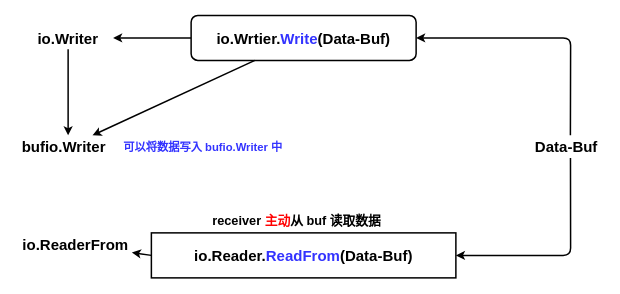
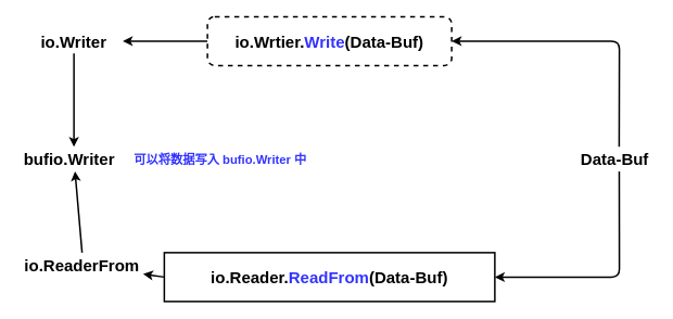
  <mxCell id="0" />
  <mxCell id="1" parent="0" />
  <mxCell id="2" style="edgeStyle=none;html=1;entryX=0;entryY=0.5;entryDx=0;entryDy=0;strokeWidth=2;startArrow=classic;startFill=1;endArrow=none;endFill=0;" edge="1" parent="1" source="3" target="6"><mxGeometry relative="1" as="geometry" /></mxCell>
  <mxCell id="3" value="io.Writer" style="text;html=1;strokeColor=none;fillColor=none;align=center;verticalAlign=middle;whiteSpace=wrap;rounded=0;fontStyle=1;fontSize=20;" vertex="1" parent="1"><mxGeometry x="30" y="35" width="120" height="30" as="geometry" /></mxCell>
  <mxCell id="4" value="Data-Buf" style="text;html=1;align=center;verticalAlign=middle;resizable=0;points=[];autosize=1;strokeColor=none;fillColor=none;fontStyle=1;fontSize=20;" vertex="1" parent="1"><mxGeometry x="704" y="180" width="100" height="30" as="geometry" /></mxCell>
  <mxCell id="5" style="edgeStyle=none;html=1;entryX=0.557;entryY=-0.003;entryDx=0;entryDy=0;entryPerimeter=0;strokeWidth=2;startArrow=classic;startFill=1;endArrow=none;endFill=0;" edge="1" parent="1" source="6" target="4"><mxGeometry relative="1" as="geometry"><Array as="points"><mxPoint x="760" y="50" /></Array></mxGeometry></mxCell>
- <mxCell id="6" value="&lt;b&gt;io.Wrtier.&lt;font color=&quot;#3333ff&quot;&gt;Write&lt;/font&gt;(Data-Buf)&lt;/b&gt;" style="rounded=1;whiteSpace=wrap;html=1;fontSize=20;strokeWidth=2;" vertex="1" parent="1"><mxGeometry x="254" y="20" width="300" height="60" as="geometry" /></mxCell>
+ <mxCell id="6" value="&lt;b&gt;io.Wrtier.&lt;font color=&quot;#3333ff&quot;&gt;Write&lt;/font&gt;(Data-Buf)&lt;/b&gt;" style="rounded=1;whiteSpace=wrap;html=1;fontSize=20;strokeWidth=2;dashed=1;" vertex="1" parent="1"><mxGeometry x="254" y="20" width="300" height="60" as="geometry" /></mxCell>
  <mxCell id="7" style="edgeStyle=none;html=1;entryX=0.558;entryY=1.006;entryDx=0;entryDy=0;entryPerimeter=0;strokeWidth=2;startArrow=classic;startFill=1;endArrow=none;endFill=0;" edge="1" parent="1" source="8" target="4"><mxGeometry relative="1" as="geometry"><Array as="points"><mxPoint x="760" y="340" /></Array></mxGeometry></mxCell>
  <mxCell id="8" value="&lt;b&gt;io.Reader.&lt;font color=&quot;#3333ff&quot;&gt;ReadFrom&lt;/font&gt;(Data-Buf)&lt;/b&gt;" style="whiteSpace=wrap;html=1;fontSize=20;strokeWidth=2;rounded=0;" vertex="1" parent="1"><mxGeometry x="201" y="310" width="406" height="60" as="geometry" /></mxCell>
  <mxCell id="9" style="edgeStyle=none;html=1;entryX=0;entryY=0.5;entryDx=0;entryDy=0;strokeWidth=2;startArrow=classic;startFill=1;endArrow=none;endFill=0;" edge="1" parent="1" source="10" target="8"><mxGeometry relative="1" as="geometry" /></mxCell>
  <mxCell id="10" value="io.ReaderFrom" style="text;html=1;strokeColor=none;fillColor=none;align=center;verticalAlign=middle;whiteSpace=wrap;rounded=0;fontStyle=1;fontSize=20;" vertex="1" parent="1"><mxGeometry x="25" y="310" width="150" height="30" as="geometry" /></mxCell>
  <mxCell id="11" style="edgeStyle=none;html=1;entryX=0.5;entryY=1;entryDx=0;entryDy=0;strokeWidth=2;startArrow=classic;startFill=1;endArrow=none;endFill=0;" edge="1" parent="1" source="13" target="3"><mxGeometry relative="1" as="geometry" /></mxCell>
- <mxCell id="12" style="edgeStyle=none;html=1;strokeWidth=2;startArrow=classic;startFill=1;endArrow=none;endFill=0;" edge="1" parent="1" source="13" target="6"><mxGeometry relative="1" as="geometry" /></mxCell>
+ <mxCell id="12" style="edgeStyle=none;html=1;entryX=0.5;entryY=0;entryDx=0;entryDy=0;strokeWidth=2;startArrow=classic;startFill=1;endArrow=none;endFill=0;" edge="1" parent="1" source="13" target="10"><mxGeometry relative="1" as="geometry" /></mxCell>
  <mxCell id="13" value="bufio.Writer&amp;nbsp;&amp;nbsp;" style="text;html=1;strokeColor=none;fillColor=none;align=center;verticalAlign=middle;whiteSpace=wrap;rounded=0;fontStyle=1;fontSize=20;" vertex="1" parent="1"><mxGeometry x="20" y="180" width="140" height="30" as="geometry" /></mxCell>
- <mxCell id="14" value="receiver &lt;font color=&quot;#ff0000&quot;&gt;主动&lt;/font&gt;从 buf 读取数据" style="text;html=1;strokeColor=none;fillColor=none;align=center;verticalAlign=middle;whiteSpace=wrap;rounded=0;fontSize=17;fontStyle=1" vertex="1" parent="1"><mxGeometry x="280" y="280" width="230" height="30" as="geometry" /></mxCell>
  <mxCell id="15" value="可以将数据写入 bufio.Writer 中" style="text;html=1;strokeColor=none;fillColor=none;align=center;verticalAlign=middle;whiteSpace=wrap;rounded=0;fontSize=15;fontColor=#3333FF;fontStyle=1" vertex="1" parent="1"><mxGeometry x="150" y="180" width="240" height="30" as="geometry" /></mxCell>
